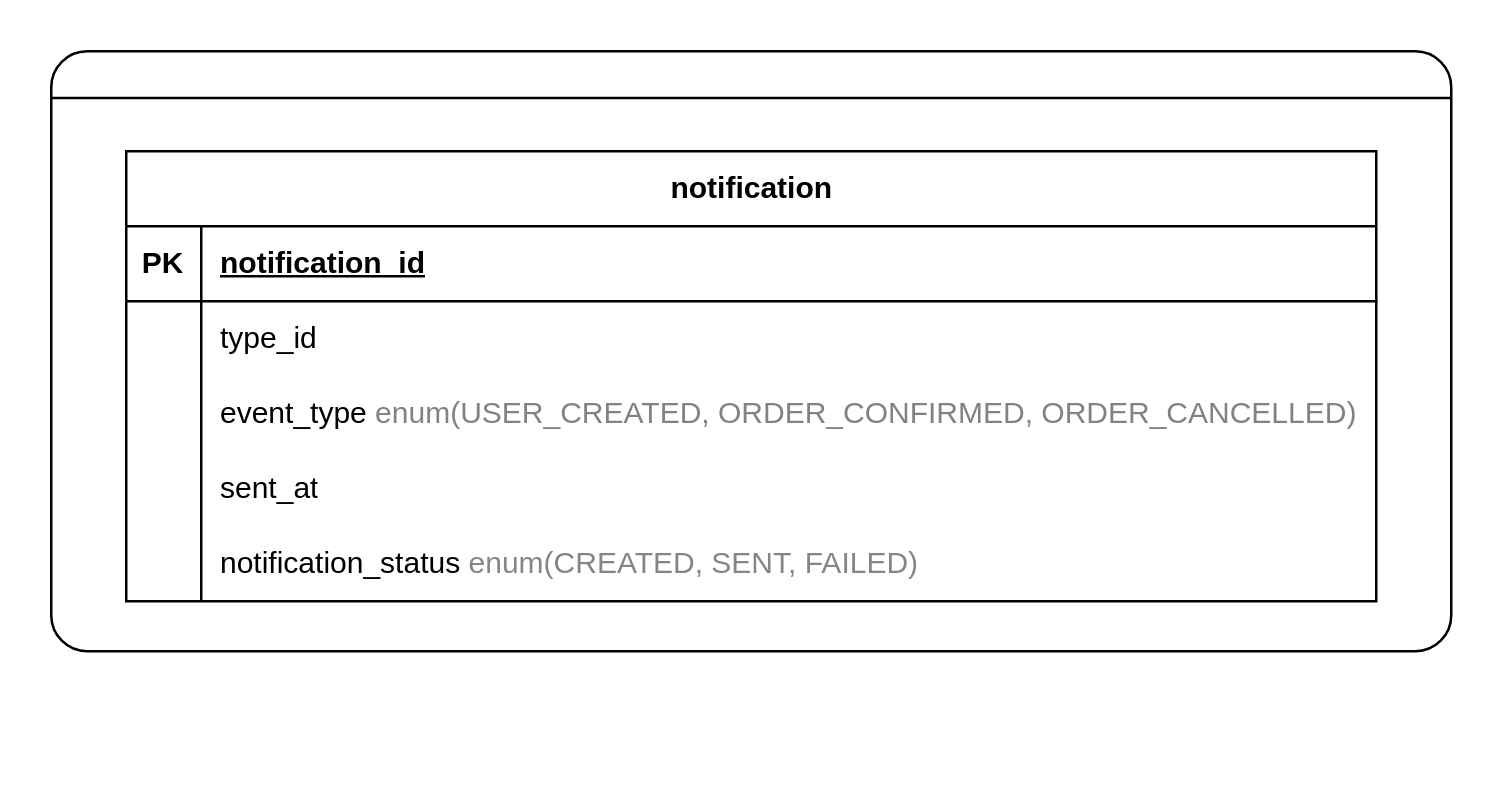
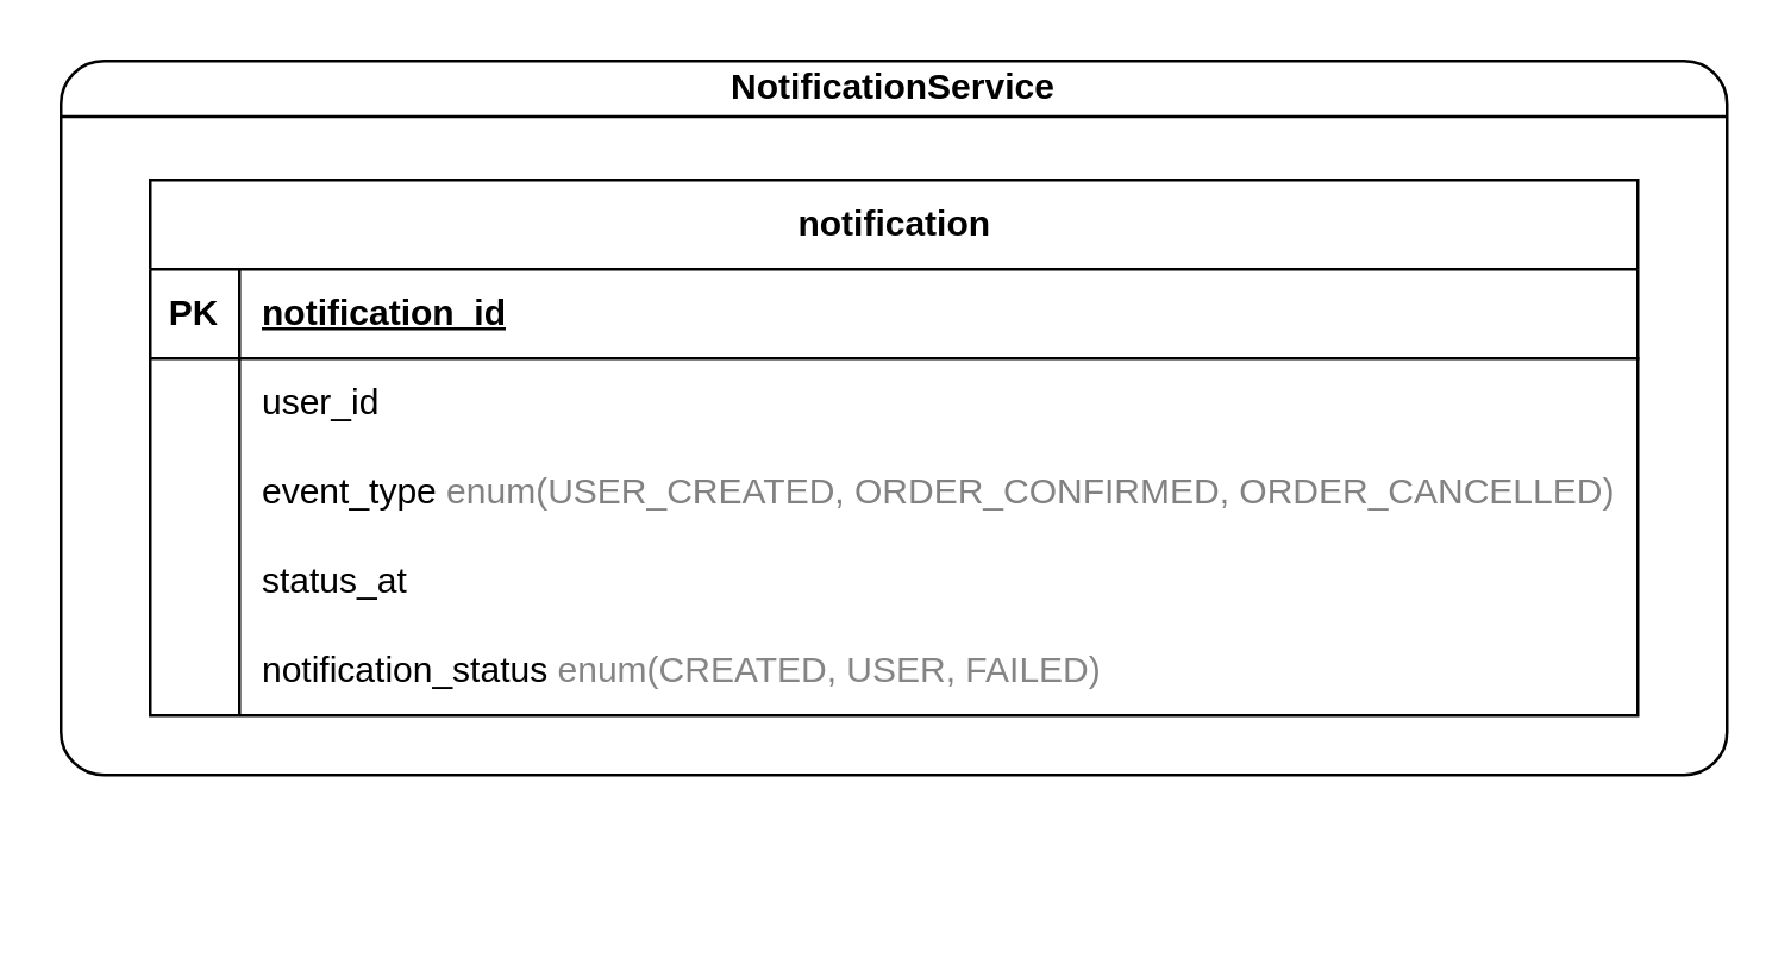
  <mxCell id="0" />
  <mxCell id="1" parent="0" />
  <mxCell id="2" value="" style="group;movable=1;resizable=1;rotatable=1;deletable=1;editable=1;locked=0;connectable=1;" vertex="1" connectable="0" parent="1"><mxGeometry x="20" y="20" width="560" height="280" as="geometry" /></mxCell>
  <mxCell id="3" value="" style="group" vertex="1" connectable="0" parent="2"><mxGeometry width="560" height="280.0" as="geometry" /></mxCell>
  <mxCell id="4" value="" style="rounded=1;whiteSpace=wrap;html=1;container=0;arcSize=6;" vertex="1" parent="3"><mxGeometry width="560" height="240" as="geometry" /></mxCell>
  <mxCell id="5" value="" style="endArrow=none;html=1;rounded=0;exitX=0;exitY=0.25;exitDx=0;exitDy=0;entryX=1;entryY=0.25;entryDx=0;entryDy=0;" edge="1" parent="3"><mxGeometry width="50" height="50" relative="1" as="geometry"><mxPoint y="18.667" as="sourcePoint" /><mxPoint x="560.0" y="18.667" as="targetPoint" /></mxGeometry></mxCell>
+ <mxCell id="6" value="&lt;b&gt;&lt;font style=&quot;font-size: 12px;&quot;&gt;NotificationService&lt;/font&gt;&lt;/b&gt;" style="text;html=1;align=center;verticalAlign=middle;whiteSpace=wrap;rounded=0;fontSize=8;container=0;" vertex="1" parent="3"><mxGeometry width="560" height="18.667" as="geometry" /></mxCell>
  <mxCell id="7" value="notification" style="shape=table;startSize=30;container=1;collapsible=1;childLayout=tableLayout;fixedRows=1;rowLines=0;fontStyle=1;align=center;resizeLast=1;html=1;" vertex="1" parent="3"><mxGeometry x="30" y="40" width="500" height="180" as="geometry" /></mxCell>
  <mxCell id="8" value="" style="shape=tableRow;horizontal=0;startSize=0;swimlaneHead=0;swimlaneBody=0;fillColor=none;collapsible=0;dropTarget=0;points=[[0,0.5],[1,0.5]];portConstraint=eastwest;top=0;left=0;right=0;bottom=1;" vertex="1" parent="7"><mxGeometry y="30" width="500" height="30" as="geometry" /></mxCell>
  <mxCell id="9" value="PK" style="shape=partialRectangle;connectable=0;fillColor=none;top=0;left=0;bottom=0;right=0;fontStyle=1;overflow=hidden;whiteSpace=wrap;html=1;" vertex="1" parent="8"><mxGeometry width="30" height="30" as="geometry"><mxRectangle width="30" height="30" as="alternateBounds" /></mxGeometry></mxCell>
  <mxCell id="10" value="notification_id" style="shape=partialRectangle;connectable=0;fillColor=none;top=0;left=0;bottom=0;right=0;align=left;spacingLeft=6;fontStyle=5;overflow=hidden;whiteSpace=wrap;html=1;" vertex="1" parent="8"><mxGeometry x="30" width="470" height="30" as="geometry"><mxRectangle width="470" height="30" as="alternateBounds" /></mxGeometry></mxCell>
  <mxCell id="11" value="" style="shape=tableRow;horizontal=0;startSize=0;swimlaneHead=0;swimlaneBody=0;fillColor=none;collapsible=0;dropTarget=0;points=[[0,0.5],[1,0.5]];portConstraint=eastwest;top=0;left=0;right=0;bottom=0;" vertex="1" parent="7"><mxGeometry y="60" width="500" height="30" as="geometry" /></mxCell>
  <mxCell id="12" value="" style="shape=partialRectangle;connectable=0;fillColor=none;top=0;left=0;bottom=0;right=0;editable=1;overflow=hidden;whiteSpace=wrap;html=1;" vertex="1" parent="11"><mxGeometry width="30" height="30" as="geometry"><mxRectangle width="30" height="30" as="alternateBounds" /></mxGeometry></mxCell>
- <mxCell id="13" value="type_id" style="shape=partialRectangle;connectable=0;fillColor=none;top=0;left=0;bottom=0;right=0;align=left;spacingLeft=6;overflow=hidden;whiteSpace=wrap;html=1;" vertex="1" parent="11"><mxGeometry x="30" width="470" height="30" as="geometry"><mxRectangle width="470" height="30" as="alternateBounds" /></mxGeometry></mxCell>
+ <mxCell id="13" value="user_id" style="shape=partialRectangle;connectable=0;fillColor=none;top=0;left=0;bottom=0;right=0;align=left;spacingLeft=6;overflow=hidden;whiteSpace=wrap;html=1;" vertex="1" parent="11"><mxGeometry x="30" width="470" height="30" as="geometry"><mxRectangle width="470" height="30" as="alternateBounds" /></mxGeometry></mxCell>
  <mxCell id="14" value="" style="shape=tableRow;horizontal=0;startSize=0;swimlaneHead=0;swimlaneBody=0;fillColor=none;collapsible=0;dropTarget=0;points=[[0,0.5],[1,0.5]];portConstraint=eastwest;top=0;left=0;right=0;bottom=0;" vertex="1" parent="7"><mxGeometry y="90" width="500" height="30" as="geometry" /></mxCell>
  <mxCell id="15" value="" style="shape=partialRectangle;connectable=0;fillColor=none;top=0;left=0;bottom=0;right=0;editable=1;overflow=hidden;whiteSpace=wrap;html=1;" vertex="1" parent="14"><mxGeometry width="30" height="30" as="geometry"><mxRectangle width="30" height="30" as="alternateBounds" /></mxGeometry></mxCell>
  <mxCell id="16" value="event_type &lt;font style=&quot;color: rgb(130, 130, 130);&quot;&gt;enum(USER_CREATED, ORDER_CONFIRMED, ORDER_CANCELLED)&lt;/font&gt;" style="shape=partialRectangle;connectable=0;fillColor=none;top=0;left=0;bottom=0;right=0;align=left;spacingLeft=6;overflow=hidden;whiteSpace=wrap;html=1;" vertex="1" parent="14"><mxGeometry x="30" width="470" height="30" as="geometry"><mxRectangle width="470" height="30" as="alternateBounds" /></mxGeometry></mxCell>
  <mxCell id="17" value="" style="shape=tableRow;horizontal=0;startSize=0;swimlaneHead=0;swimlaneBody=0;fillColor=none;collapsible=0;dropTarget=0;points=[[0,0.5],[1,0.5]];portConstraint=eastwest;top=0;left=0;right=0;bottom=0;" vertex="1" parent="7"><mxGeometry y="120" width="500" height="30" as="geometry" /></mxCell>
  <mxCell id="18" value="" style="shape=partialRectangle;connectable=0;fillColor=none;top=0;left=0;bottom=0;right=0;editable=1;overflow=hidden;whiteSpace=wrap;html=1;" vertex="1" parent="17"><mxGeometry width="30" height="30" as="geometry"><mxRectangle width="30" height="30" as="alternateBounds" /></mxGeometry></mxCell>
- <mxCell id="19" value="sent_at" style="shape=partialRectangle;connectable=0;fillColor=none;top=0;left=0;bottom=0;right=0;align=left;spacingLeft=6;overflow=hidden;whiteSpace=wrap;html=1;" vertex="1" parent="17"><mxGeometry x="30" width="470" height="30" as="geometry"><mxRectangle width="470" height="30" as="alternateBounds" /></mxGeometry></mxCell>
+ <mxCell id="19" value="status_at" style="shape=partialRectangle;connectable=0;fillColor=none;top=0;left=0;bottom=0;right=0;align=left;spacingLeft=6;overflow=hidden;whiteSpace=wrap;html=1;" vertex="1" parent="17"><mxGeometry x="30" width="470" height="30" as="geometry"><mxRectangle width="470" height="30" as="alternateBounds" /></mxGeometry></mxCell>
  <mxCell id="20" style="shape=tableRow;horizontal=0;startSize=0;swimlaneHead=0;swimlaneBody=0;fillColor=none;collapsible=0;dropTarget=0;points=[[0,0.5],[1,0.5]];portConstraint=eastwest;top=0;left=0;right=0;bottom=0;" vertex="1" parent="7"><mxGeometry y="150" width="500" height="30" as="geometry" /></mxCell>
  <mxCell id="21" style="shape=partialRectangle;connectable=0;fillColor=none;top=0;left=0;bottom=0;right=0;editable=1;overflow=hidden;whiteSpace=wrap;html=1;" vertex="1" parent="20"><mxGeometry width="30" height="30" as="geometry"><mxRectangle width="30" height="30" as="alternateBounds" /></mxGeometry></mxCell>
- <mxCell id="22" value="notification_status &lt;font style=&quot;color: rgb(133, 133, 133);&quot;&gt;enum(CREATED, SENT, FAILED)&lt;/font&gt;" style="shape=partialRectangle;connectable=0;fillColor=none;top=0;left=0;bottom=0;right=0;align=left;spacingLeft=6;overflow=hidden;whiteSpace=wrap;html=1;" vertex="1" parent="20"><mxGeometry x="30" width="470" height="30" as="geometry"><mxRectangle width="470" height="30" as="alternateBounds" /></mxGeometry></mxCell>
+ <mxCell id="22" value="notification_status &lt;font style=&quot;color: rgb(133, 133, 133);&quot;&gt;enum(CREATED, USER, FAILED)&lt;/font&gt;" style="shape=partialRectangle;connectable=0;fillColor=none;top=0;left=0;bottom=0;right=0;align=left;spacingLeft=6;overflow=hidden;whiteSpace=wrap;html=1;" vertex="1" parent="20"><mxGeometry x="30" width="470" height="30" as="geometry"><mxRectangle width="470" height="30" as="alternateBounds" /></mxGeometry></mxCell>
